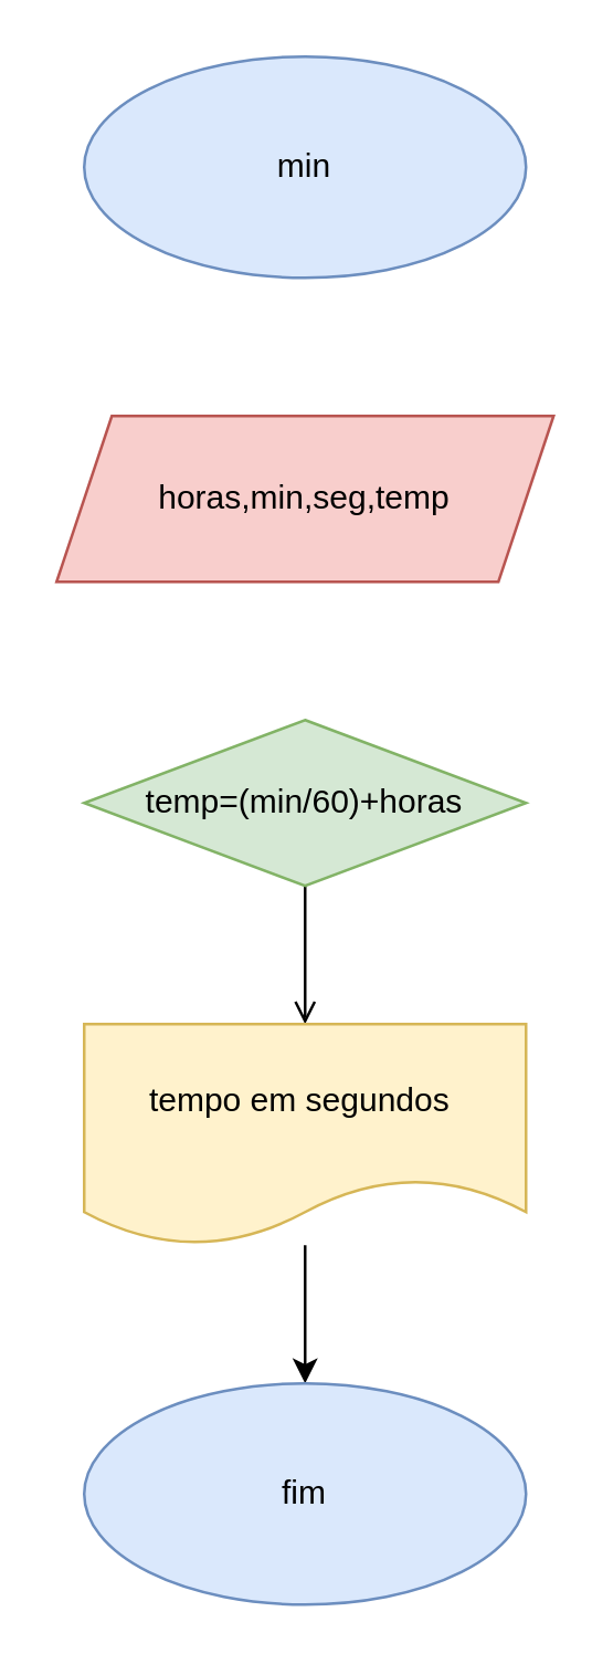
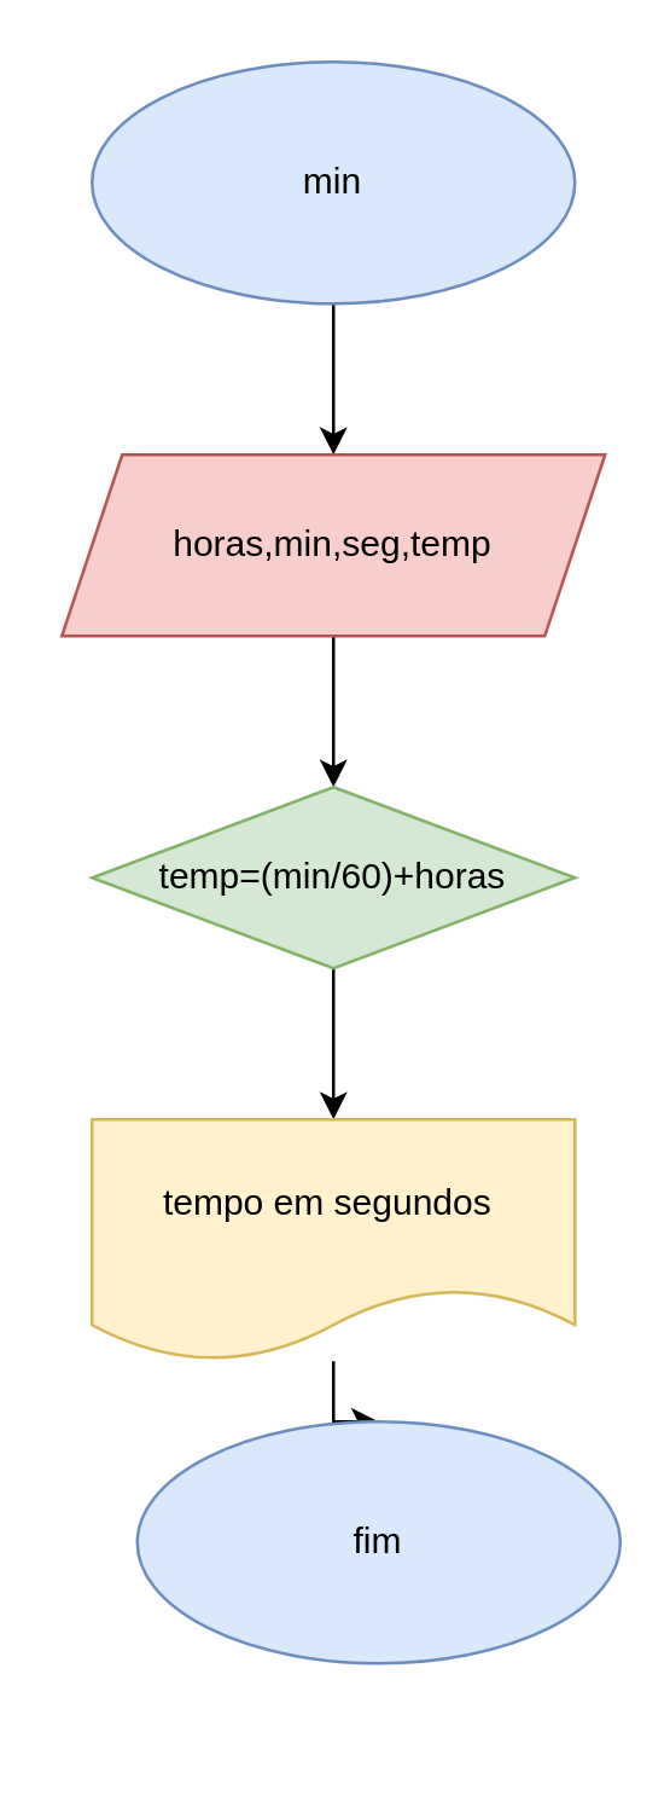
  <mxCell id="0" />
  <mxCell id="1" parent="0" />
+ <mxCell id="2" value="" style="edgeStyle=orthogonalEdgeStyle;rounded=0;orthogonalLoop=1;jettySize=auto;html=1;" edge="1" parent="1" source="3" target="5"><mxGeometry relative="1" as="geometry" /></mxCell>
  <mxCell id="3" value="min" style="ellipse;whiteSpace=wrap;html=1;fillColor=#dae8fc;strokeColor=#6c8ebf;" vertex="1" parent="1"><mxGeometry x="30" y="20" width="160" height="80" as="geometry" /></mxCell>
+ <mxCell id="4" value="" style="edgeStyle=orthogonalEdgeStyle;rounded=0;orthogonalLoop=1;jettySize=auto;html=1;" edge="1" parent="1" source="5" target="7"><mxGeometry relative="1" as="geometry" /></mxCell>
  <mxCell id="5" value="horas,min,seg,temp" style="shape=parallelogram;perimeter=parallelogramPerimeter;whiteSpace=wrap;html=1;fixedSize=1;fillColor=#f8cecc;strokeColor=#b85450;" vertex="1" parent="1"><mxGeometry x="20" y="150" width="180" height="60" as="geometry" /></mxCell>
- <mxCell id="6" value="" style="edgeStyle=orthogonalEdgeStyle;rounded=0;orthogonalLoop=1;jettySize=auto;html=1;endArrow=open;" edge="1" parent="1" source="7" target="9"><mxGeometry relative="1" as="geometry" /></mxCell>
+ <mxCell id="6" value="" style="edgeStyle=orthogonalEdgeStyle;rounded=0;orthogonalLoop=1;jettySize=auto;html=1;" edge="1" parent="1" source="7" target="9"><mxGeometry relative="1" as="geometry" /></mxCell>
  <mxCell id="7" value="temp=(min/60)+horas" style="rhombus;whiteSpace=wrap;html=1;fillColor=#d5e8d4;strokeColor=#82b366;" vertex="1" parent="1"><mxGeometry x="30" y="260" width="160" height="60" as="geometry" /></mxCell>
  <mxCell id="8" value="" style="edgeStyle=orthogonalEdgeStyle;rounded=0;orthogonalLoop=1;jettySize=auto;html=1;" edge="1" parent="1" source="9" target="10"><mxGeometry relative="1" as="geometry" /></mxCell>
  <mxCell id="9" value="tempo em segundos&amp;nbsp;" style="shape=document;whiteSpace=wrap;html=1;boundedLbl=1;fillColor=#fff2cc;strokeColor=#d6b656;" vertex="1" parent="1"><mxGeometry x="30" y="370" width="160" height="80" as="geometry" /></mxCell>
- <mxCell id="10" value="fim" style="ellipse;whiteSpace=wrap;html=1;fillColor=#dae8fc;strokeColor=#6c8ebf;" vertex="1" parent="1"><mxGeometry x="30" y="500" width="160" height="80" as="geometry" /></mxCell>
+ <mxCell id="10" value="fim" style="ellipse;whiteSpace=wrap;html=1;fillColor=#dae8fc;strokeColor=#6c8ebf;" vertex="1" parent="1"><mxGeometry x="45" y="470" width="160" height="80" as="geometry" /></mxCell>
